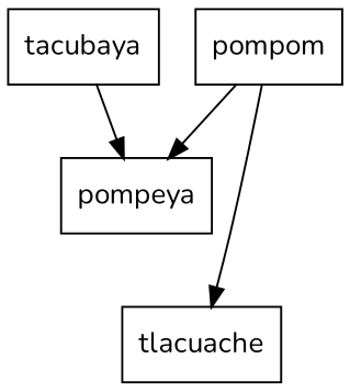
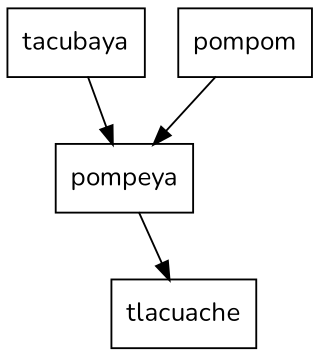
  digraph {
    fontname=Nunito
    node [fontname=Nunito shape=record]
    edge [fontname=Nunito]
    n1 [label="tacubaya "]
    n2 [label="pompeya "]
    n3 [label="pompom "]
    n4 [label="tlacuache "]
    n1 -> n2
-   n3 -> n4
+   n2 -> n4
    n3 -> n2
  }
